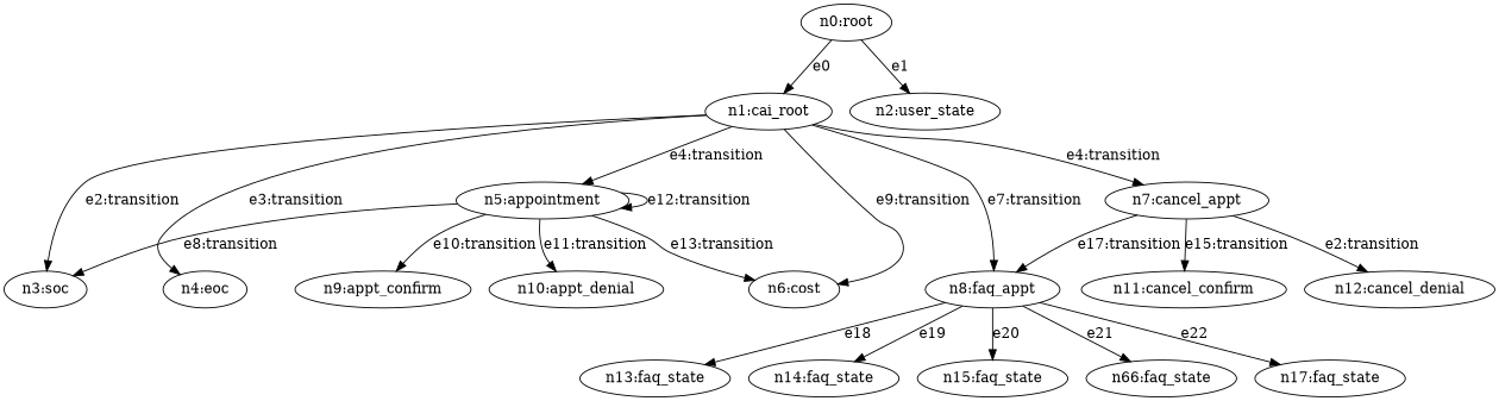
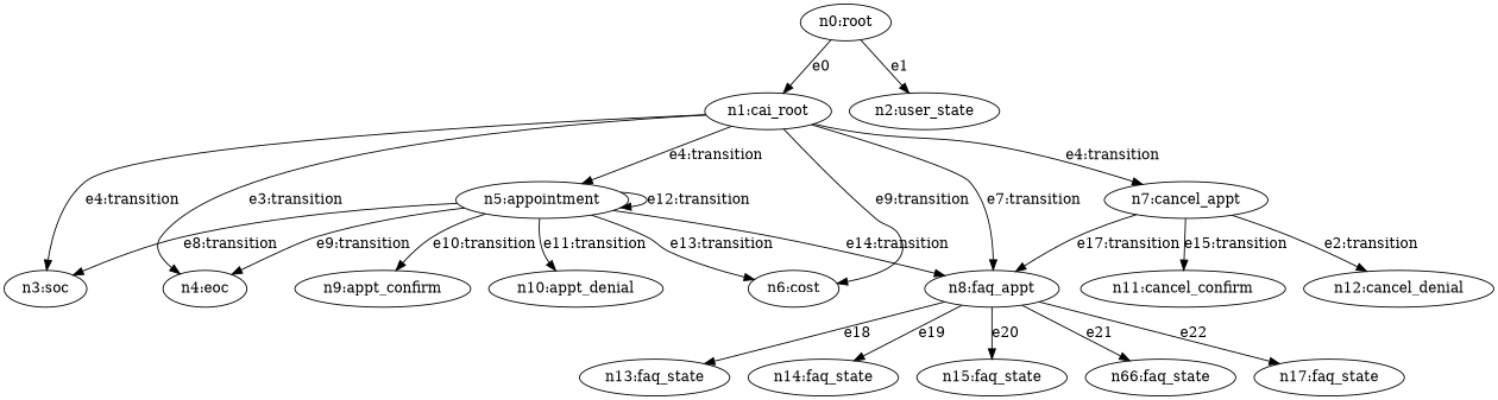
  strict digraph {
    n1 [label="n0:root"]
    n2 [label="n1:cai_root"]
    n3 [label="n2:user_state"]
    n4 [label="n3:soc"]
    n5 [label="n4:eoc"]
    n6 [label="n5:appointment"]
    n7 [label="n6:cost"]
    n8 [label="n7:cancel_appt"]
    n9 [label="n8:faq_appt"]
    n10 [label="n9:appt_confirm"]
    n11 [label="n10:appt_denial"]
    n12 [label="n11:cancel_confirm"]
    n13 [label="n12:cancel_denial"]
    n14 [label="n13:faq_state"]
    n15 [label="n14:faq_state"]
    n16 [label="n15:faq_state"]
    n17 [label="n66:faq_state"]
    n18 [label="n17:faq_state"]
    n1 -> n2 [label=e0]
    n1 -> n3 [label=e1]
-   n2 -> n4 [label="e2:transition"]
+   n2 -> n4 [label="e4:transition"]
    n2 -> n5 [label="e3:transition"]
    n2 -> n6 [label="e4:transition"]
    n2 -> n7 [label="e9:transition"]
    n2 -> n8 [label="e4:transition"]
    n2 -> n9 [label="e7:transition"]
    n6 -> n4 [label="e8:transition"]
+   n6 -> n5 [label="e9:transition"]
    n6 -> n6 [label="e12:transition"]
    n6 -> n7 [label="e13:transition"]
+   n6 -> n9 [label="e14:transition"]
    n6 -> n10 [label="e10:transition"]
    n6 -> n11 [label="e11:transition"]
    n8 -> n9 [label="e17:transition"]
    n8 -> n12 [label="e15:transition"]
    n8 -> n13 [label="e2:transition"]
    n9 -> n14 [label=e18]
    n9 -> n15 [label=e19]
    n9 -> n16 [label=e20]
    n9 -> n17 [label=e21]
    n9 -> n18 [label=e22]
  }
